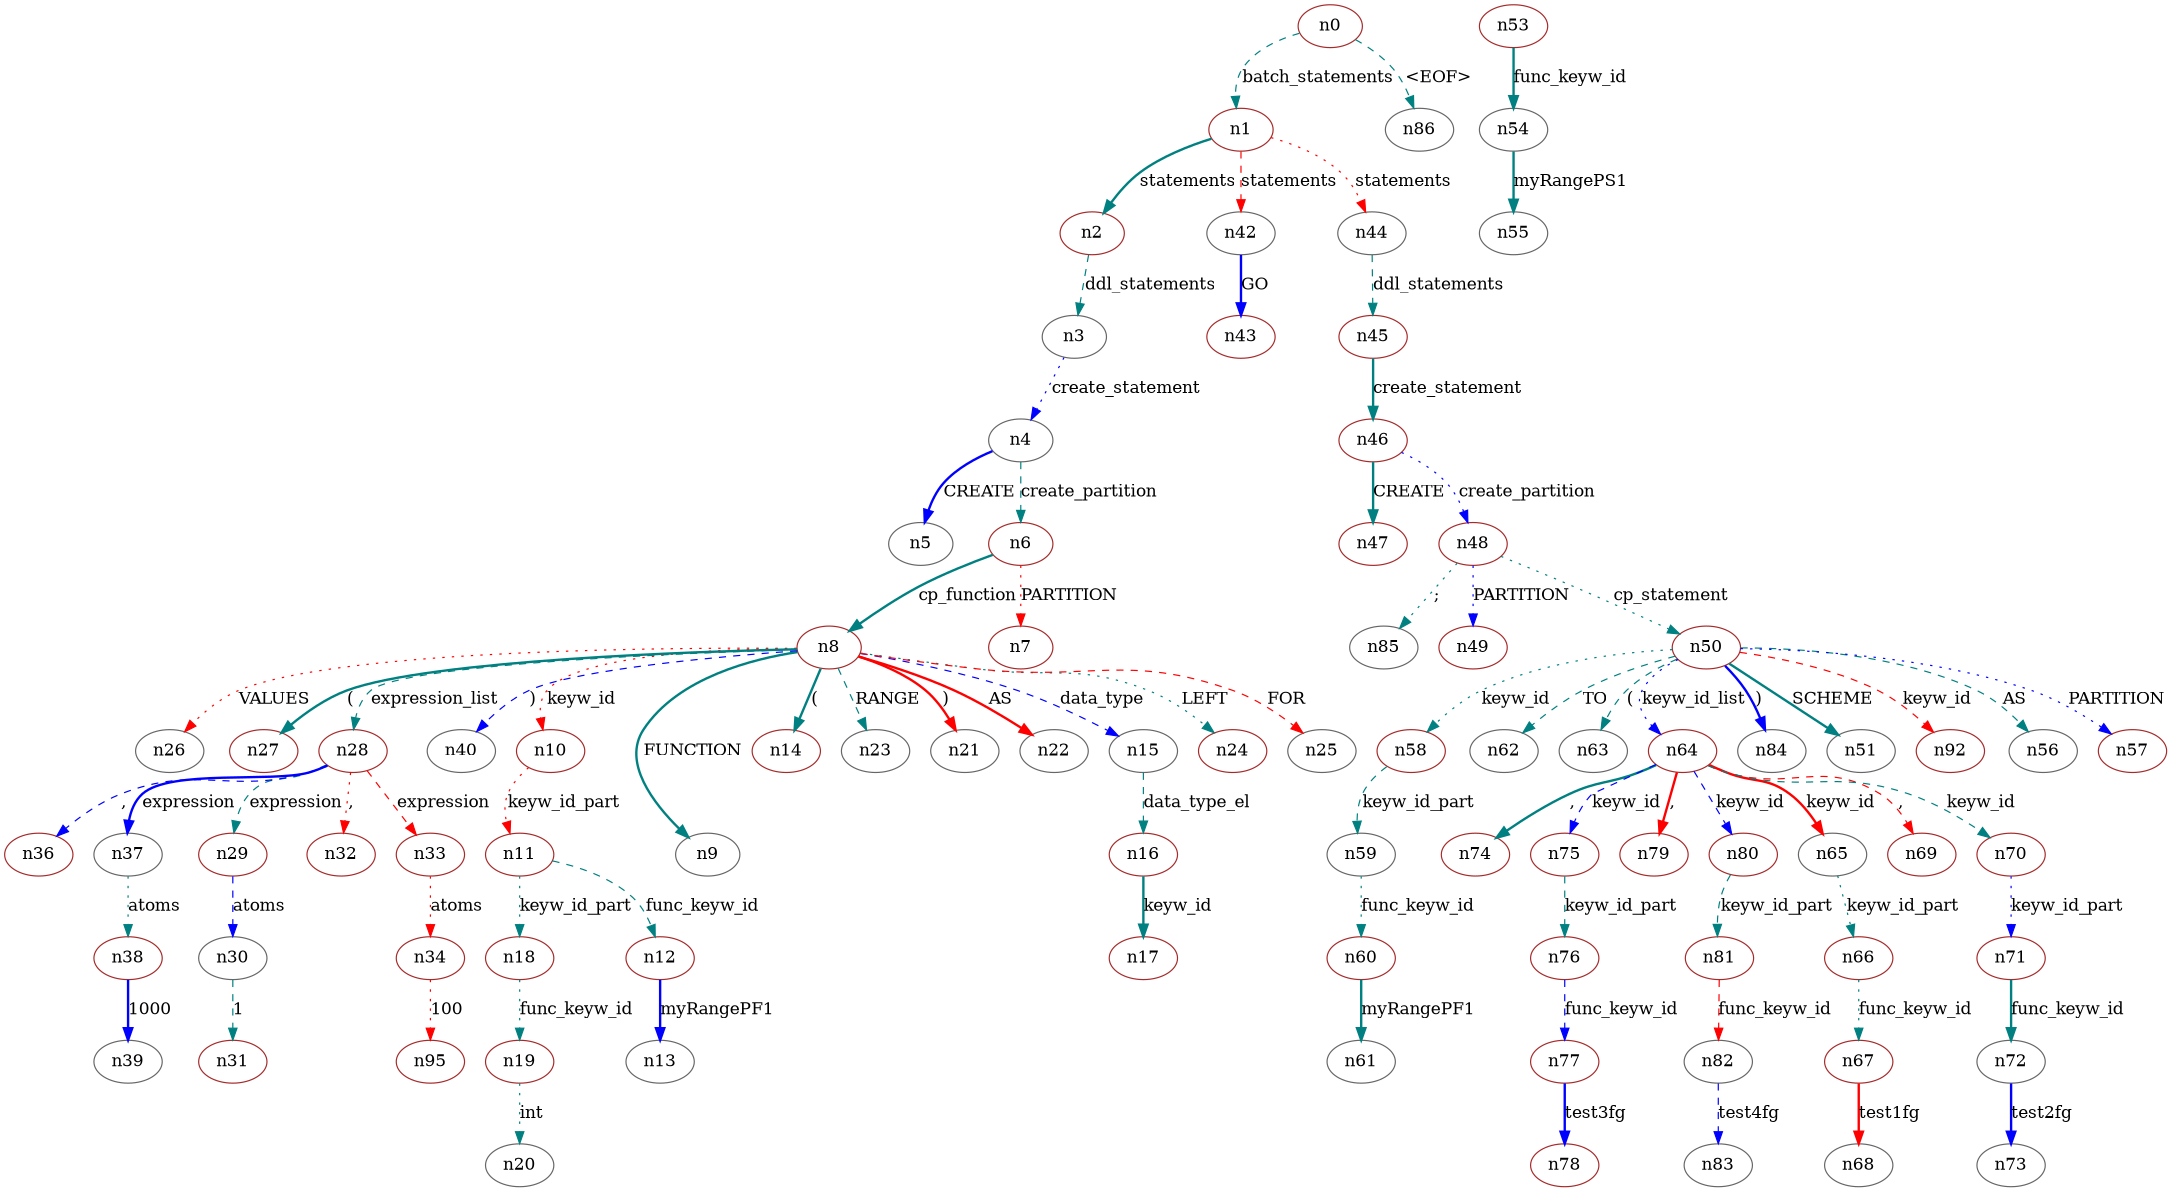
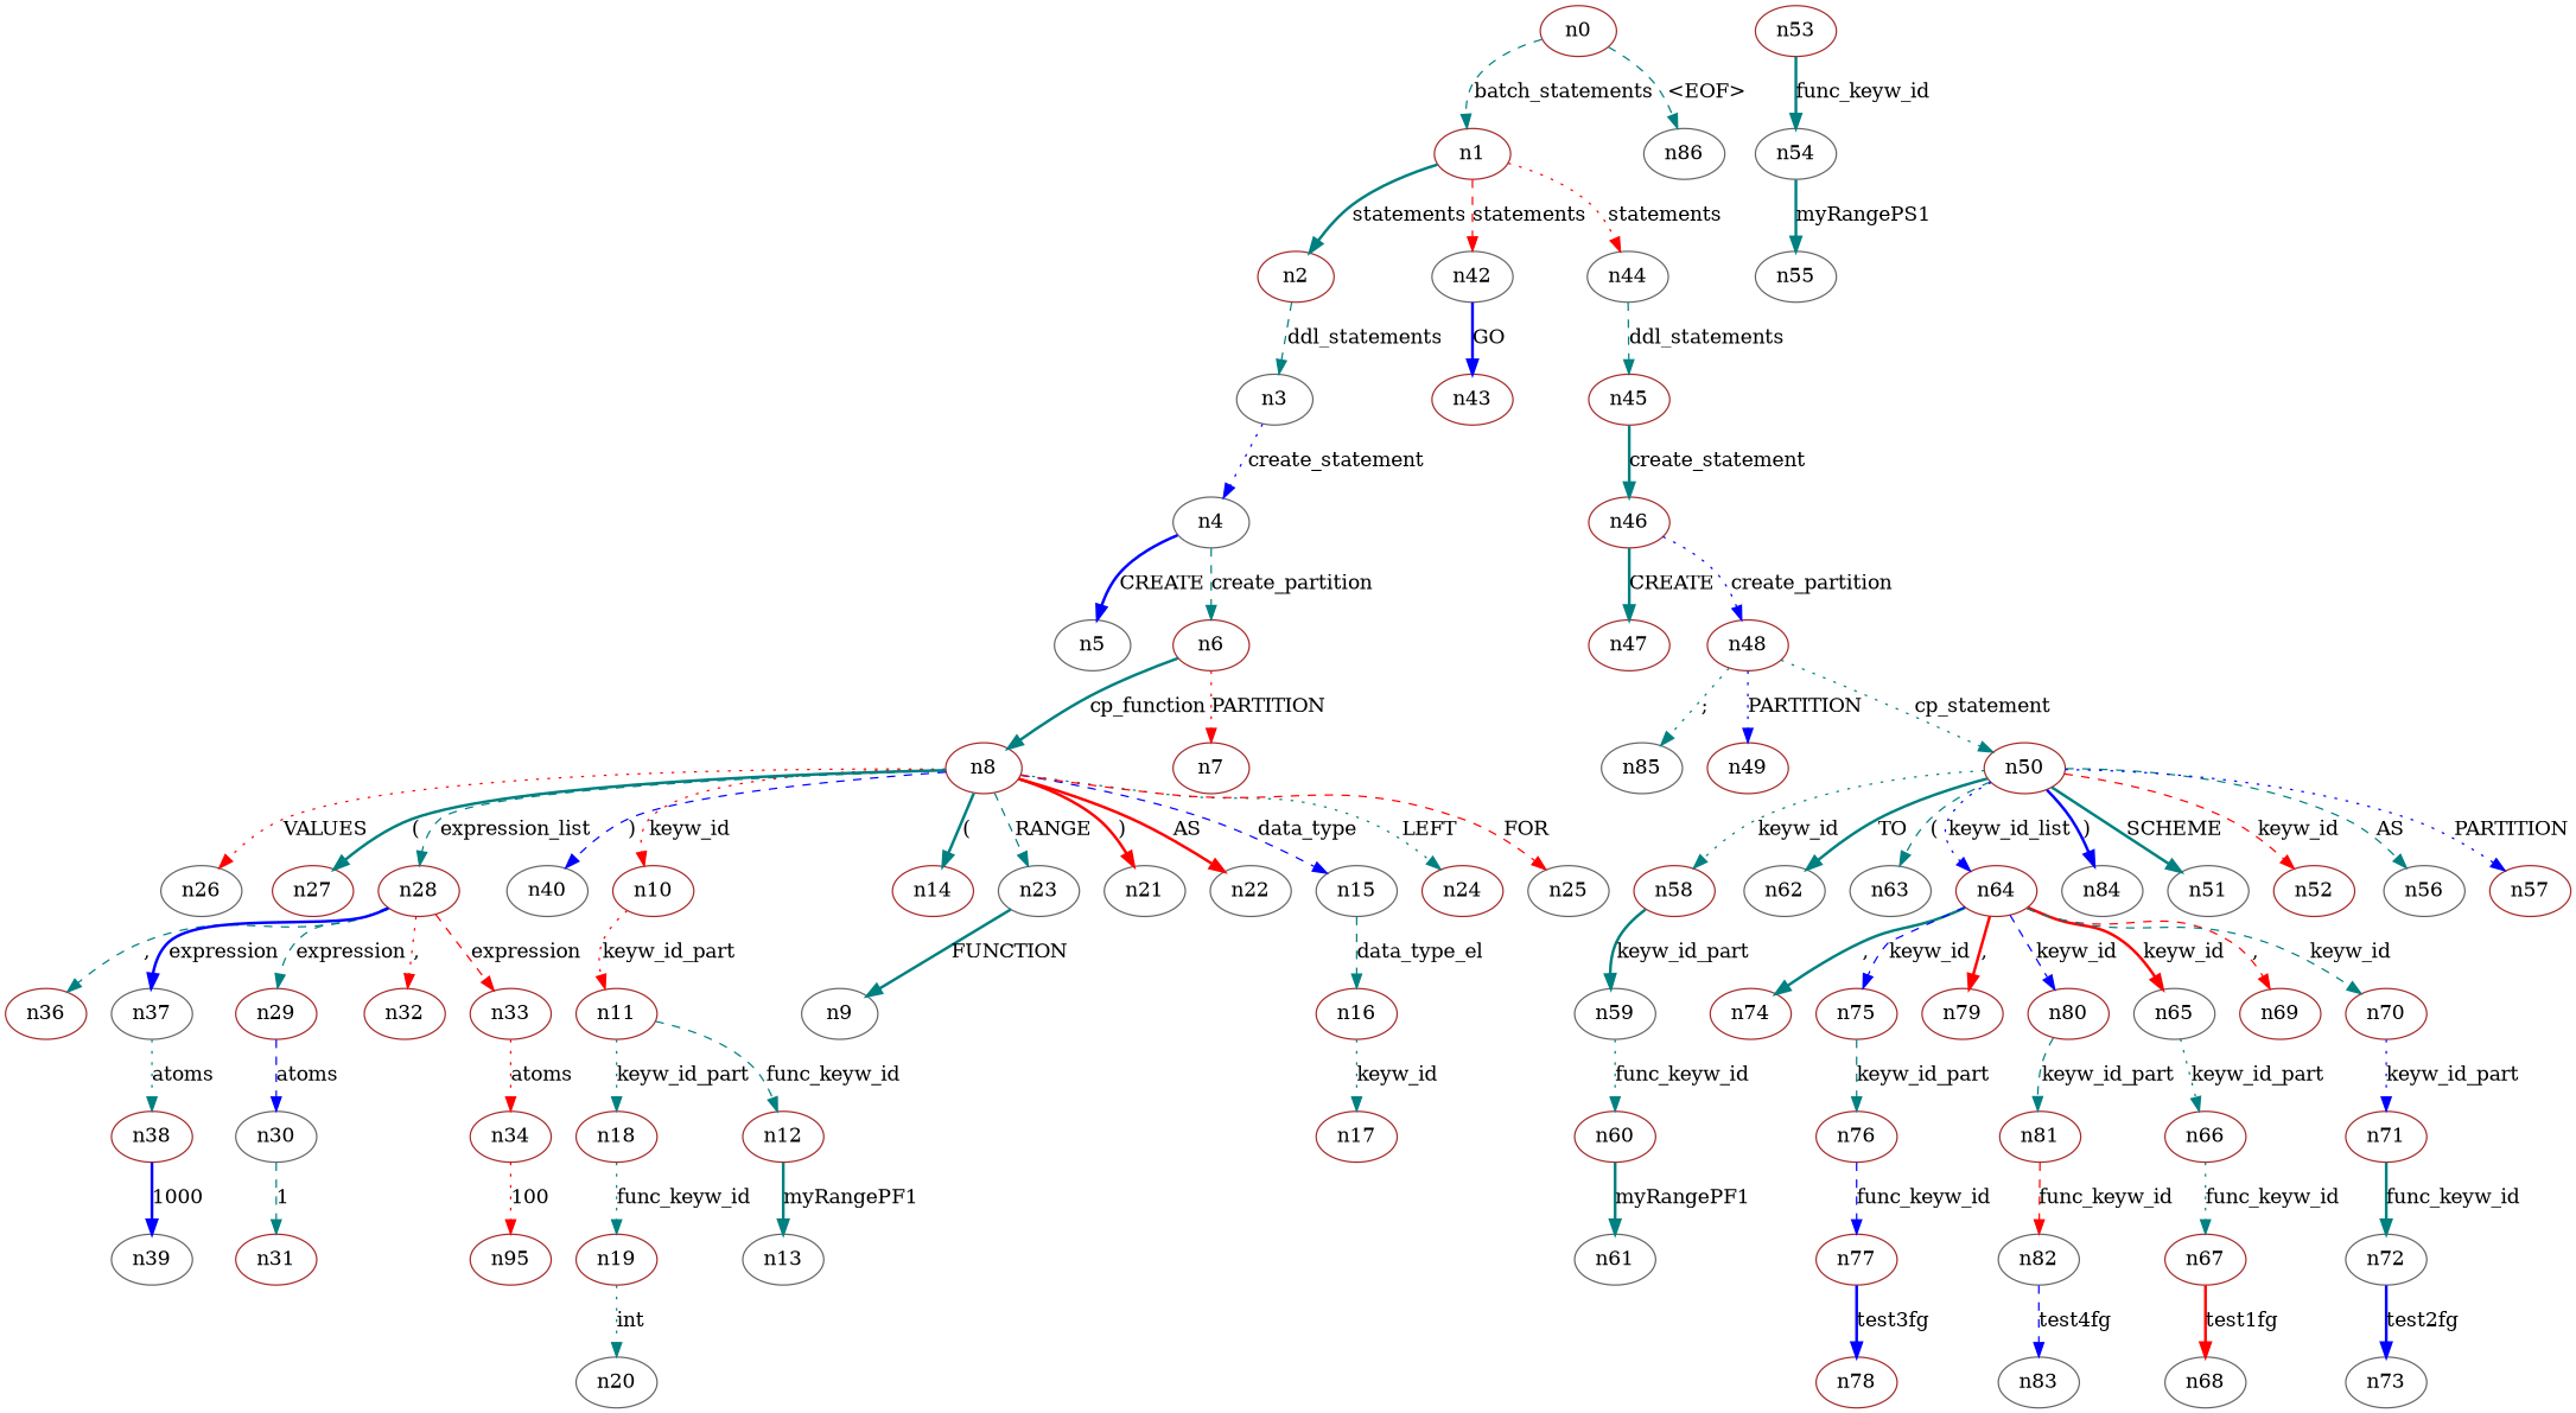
  digraph {
    node [color=brown]
    edge [color=teal style=dashed]
    n0
    n1
    n86 [color=gray40]
    n2
    n42 [color=gray40]
    n44 [color=gray40]
    n3 [color=gray40]
    n43
    n45
    n4 [color=gray40]
    n5 [color=gray40]
    n6
    n7
    n8
    n9 [color=gray40]
    n10
    n14
    n15 [color=gray40]
    n21 [color=gray40]
    n22 [color=gray40]
    n23 [color=gray40]
    n24
    n25 [color=gray40]
    n26 [color=gray40]
    n27
    n28
    n40 [color=gray40]
    n11
    n16
    n29
    n32
    n33
    n36
    n37 [color=gray40]
    n12
    n18
    n13 [color=gray40]
    n17
    n19
    n20 [color=gray40]
    n30 [color=gray40]
    n34
    n38
    n31
    n35 [label=n95]
    n39 [color=gray40]
    n46
    n47
    n48
    n49
    n50
    n85 [color=gray40]
    n51 [color=gray40]
-   n52 [label=n92]
+   n52
    n56 [color=gray40]
    n57
    n58
    n62 [color=gray40]
    n63 [color=gray40]
    n64
    n84 [color=gray40]
    n59 [color=gray40]
    n65 [color=gray40]
    n69
    n70
    n74
    n75
    n79
    n80
    n54 [color=gray40]
    n53
    n55 [color=gray40]
    n60
    n61 [color=gray40]
    n66
    n71
    n76
    n81
    n67
    n68 [color=gray40]
    n72 [color=gray40]
    n73 [color=gray40]
    n77
    n78
    n82 [color=gray40]
    n83 [color=gray40]
    n0 -> n1 [label=batch_statements]
    n0 -> n86 [label="<EOF>"]
    n1 -> n2 [label=statements style=bold]
    n1 -> n42 [color=red label=statements]
    n1 -> n44 [color=red label=statements style=dotted]
    n2 -> n3 [label=ddl_statements]
    n42 -> n43 [color=blue label=GO style=bold]
    n44 -> n45 [label=ddl_statements]
    n3 -> n4 [color=blue label=create_statement style=dotted]
    n45 -> n46 [label=create_statement style=bold]
    n4 -> n5 [color=blue label=CREATE style=bold]
    n4 -> n6 [label=create_partition]
    n6 -> n7 [color=red label=PARTITION style=dotted]
    n6 -> n8 [label=cp_function style=bold]
-   n8 -> n9 [label=FUNCTION style=bold]
+   n23 -> n9 [label=FUNCTION style=bold]
    n8 -> n10 [color=red label=keyw_id style=dotted]
    n8 -> n14 [label="(" style=bold]
    n8 -> n15 [color=blue label=data_type]
    n8 -> n21 [color=red label=")" style=bold]
    n8 -> n22 [color=red label=AS style=bold]
    n8 -> n23 [label=RANGE]
    n8 -> n24 [label=LEFT style=dotted]
    n8 -> n25 [color=red label=FOR]
    n8 -> n26 [color=red label=VALUES style=dotted]
    n8 -> n27 [label="(" style=bold]
    n8 -> n28 [label=expression_list]
    n8 -> n40 [color=blue label=")"]
    n10 -> n11 [color=red label=keyw_id_part style=dotted]
    n15 -> n16 [label=data_type_el]
    n28 -> n29 [label=expression]
    n28 -> n32 [color=red label="," style=dotted]
    n28 -> n33 [color=red label=expression]
-   n28 -> n36 [color=blue label=","]
+   n28 -> n36 [label=","]
    n28 -> n37 [color=blue label=expression style=bold]
    n11 -> n12 [label=func_keyw_id]
    n11 -> n18 [label=keyw_id_part style=dotted]
-   n16 -> n17 [label=keyw_id style=bold]
+   n16 -> n17 [label=keyw_id style=dotted]
    n29 -> n30 [color=blue label=atoms]
    n33 -> n34 [color=red label=atoms style=dotted]
    n37 -> n38 [label=atoms style=dotted]
-   n12 -> n13 [color=blue label=myRangePF1 style=bold]
+   n12 -> n13 [label=myRangePF1 style=bold]
    n18 -> n19 [label=func_keyw_id style=dotted]
    n19 -> n20 [label=int style=dotted]
    n30 -> n31 [label=1]
    n34 -> n35 [color=red label=100 style=dotted]
    n38 -> n39 [color=blue label=1000 style=bold]
    n46 -> n47 [label=CREATE style=bold]
    n46 -> n48 [color=blue label=create_partition style=dotted]
    n48 -> n49 [color=blue label=PARTITION style=dotted]
    n48 -> n50 [label=cp_statement style=dotted]
    n48 -> n85 [label=";" style=dotted]
    n50 -> n51 [label=SCHEME style=bold]
    n50 -> n52 [color=red label=keyw_id]
    n50 -> n56 [label=AS]
    n50 -> n57 [color=blue label=PARTITION style=dotted]
    n50 -> n58 [label=keyw_id style=dotted]
-   n50 -> n62 [label=TO]
+   n50 -> n62 [label=TO style=bold]
    n50 -> n63 [label="("]
    n50 -> n64 [color=blue label=keyw_id_list style=dotted]
    n50 -> n84 [color=blue label=")" style=bold]
-   n58 -> n59 [label=keyw_id_part]
+   n58 -> n59 [label=keyw_id_part style=bold]
    n64 -> n65 [color=red label=keyw_id style=bold]
    n64 -> n69 [color=red label=","]
    n64 -> n70 [label=keyw_id]
    n64 -> n74 [label="," style=bold]
    n64 -> n75 [color=blue label=keyw_id]
    n64 -> n79 [color=red label="," style=bold]
    n64 -> n80 [color=blue label=keyw_id]
    n59 -> n60 [label=func_keyw_id style=dotted]
    n65 -> n66 [label=keyw_id_part style=dotted]
    n70 -> n71 [color=blue label=keyw_id_part style=dotted]
    n75 -> n76 [label=keyw_id_part]
    n80 -> n81 [label=keyw_id_part]
    n54 -> n55 [label=myRangePS1 style=bold]
    n53 -> n54 [label=func_keyw_id style=bold]
    n60 -> n61 [label=myRangePF1 style=bold]
    n66 -> n67 [label=func_keyw_id style=dotted]
    n71 -> n72 [label=func_keyw_id style=bold]
    n76 -> n77 [color=blue label=func_keyw_id]
    n81 -> n82 [color=red label=func_keyw_id]
    n67 -> n68 [color=red label=test1fg style=bold]
    n72 -> n73 [color=blue label=test2fg style=bold]
    n77 -> n78 [color=blue label=test3fg style=bold]
    n82 -> n83 [color=blue label=test4fg]
  }
